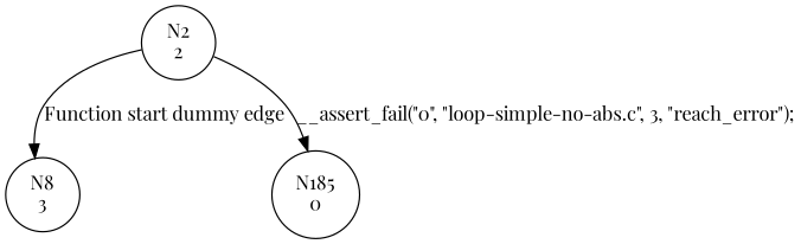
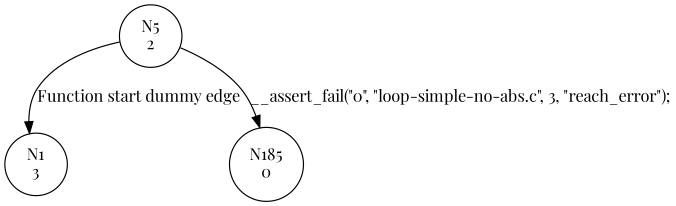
  digraph {
    fontname="Playfair Display"
    node [fontname="Playfair Display" shape=circle]
    edge [fontname="Playfair Display"]
-   n1 [label="N8\n3"]
-   n2 [label="N2\n2"]
+   n1 [label="N1\n3"]
+   n2 [label="N5\n2"]
    n3 [label="N185\n0"]
    n2 -> n1 [label="Function start dummy edge"]
    n2 -> n3 [label="__assert_fail(\"0\", \"loop-simple-no-abs.c\", 3, \"reach_error\");"]
  }
